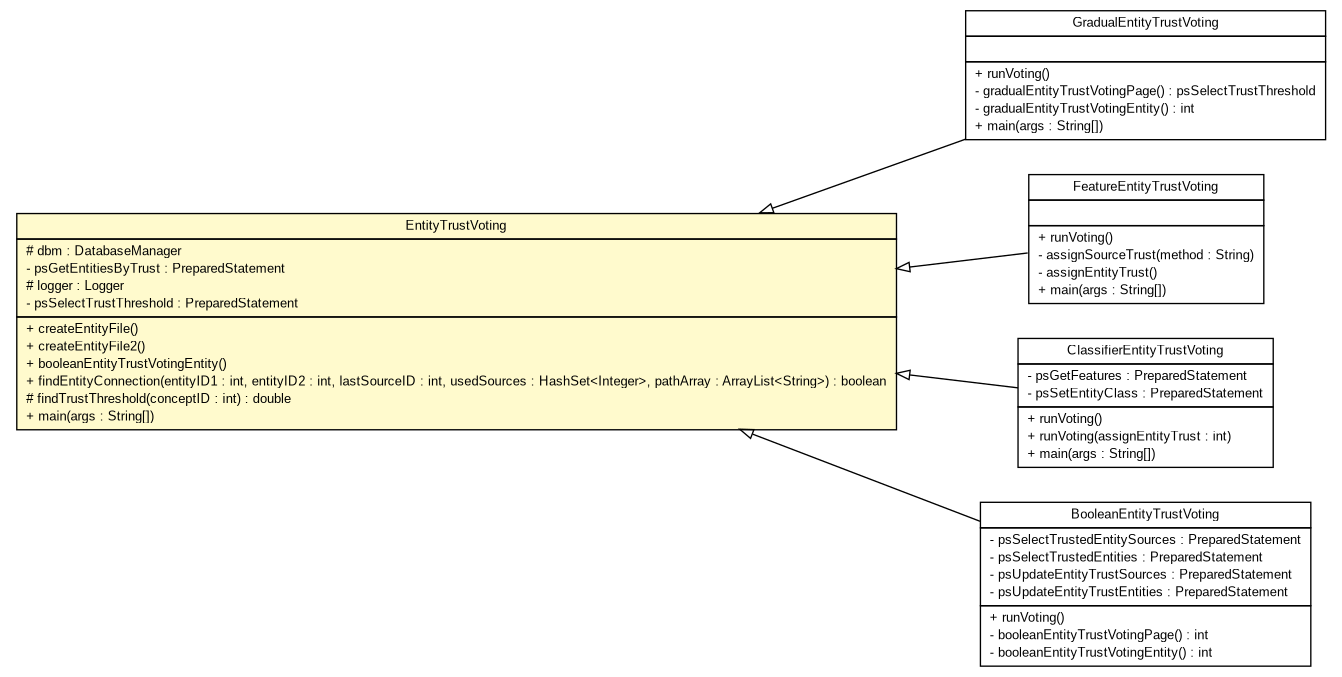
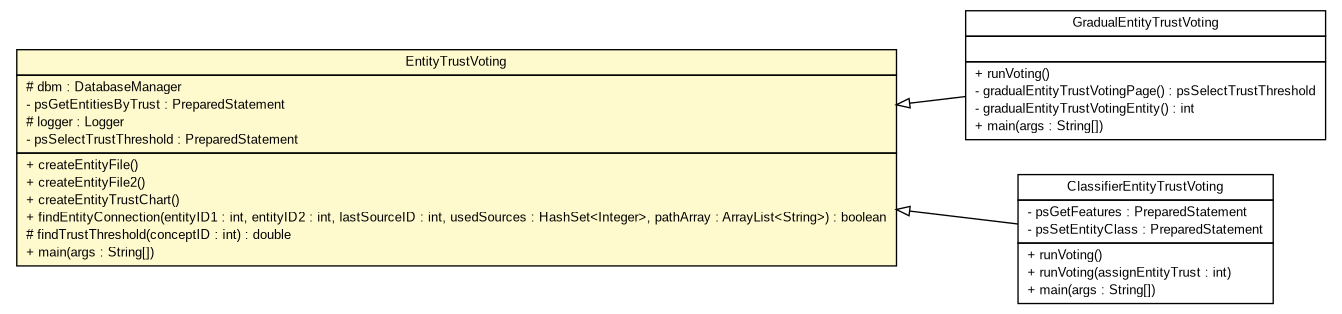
  digraph {
    nodesep=0.25
    rankdir=LR
    ranksep=0.5
    node [fontcolor=black fontname=arial fontsize=10.0 shape=plaintext]
    edge [arrowtail=empty dir=back fontname=arial fontsize=10 headport=p labelfontname=arial labelfontsize=10 tailport=p]
    n1 [label=<<table title="tud.iir.classification.entity.GradualEntityTrustVoting" border="0" cellborder="1" cellspacing="0" cellpadding="2" port="p" href="./GradualEntityTrustVoting.html"> 		<tr><td><table border="0" cellspacing="0" cellpadding="1"> <tr><td align="center" balign="center"> GradualEntityTrustVoting </td></tr> 		</table></td></tr> 		<tr><td><table border="0" cellspacing="0" cellpadding="1"> <tr><td align="left" balign="left">  </td></tr> 		</table></td></tr> 		<tr><td><table border="0" cellspacing="0" cellpadding="1"> <tr><td align="left" balign="left"> + runVoting() </td></tr> <tr><td align="left" balign="left"> - gradualEntityTrustVotingPage() : psSelectTrustThreshold </td></tr> <tr><td align="left" balign="left"> - gradualEntityTrustVotingEntity() : int </td></tr> <tr><td align="left" balign="left"> + main(args : String[]) </td></tr> 		</table></td></tr> 		</table>>]
-   n2 [label=<<table title="tud.iir.classification.entity.FeatureEntityTrustVoting" border="0" cellborder="1" cellspacing="0" cellpadding="2" port="p" href="./FeatureEntityTrustVoting.html"> 		<tr><td><table border="0" cellspacing="0" cellpadding="1"> <tr><td align="center" balign="center"> FeatureEntityTrustVoting </td></tr> 		</table></td></tr> 		<tr><td><table border="0" cellspacing="0" cellpadding="1"> <tr><td align="left" balign="left">  </td></tr> 		</table></td></tr> 		<tr><td><table border="0" cellspacing="0" cellpadding="1"> <tr><td align="left" balign="left"> + runVoting() </td></tr> <tr><td align="left" balign="left"> - assignSourceTrust(method : String) </td></tr> <tr><td align="left" balign="left"> - assignEntityTrust() </td></tr> <tr><td align="left" balign="left"> + main(args : String[]) </td></tr> 		</table></td></tr> 		</table>>]
-   n3 [label=<<table title="tud.iir.classification.entity.EntityTrustVoting" border="0" cellborder="1" cellspacing="0" cellpadding="2" port="p" bgcolor="lemonChiffon" href="./EntityTrustVoting.html"> 		<tr><td><table border="0" cellspacing="0" cellpadding="1"> <tr><td align="center" balign="center"> EntityTrustVoting </td></tr> 		</table></td></tr> 		<tr><td><table border="0" cellspacing="0" cellpadding="1"> <tr><td align="left" balign="left"> # dbm : DatabaseManager </td></tr> <tr><td align="left" balign="left"> - psGetEntitiesByTrust : PreparedStatement </td></tr> <tr><td align="left" balign="left"> # logger : Logger </td></tr> <tr><td align="left" balign="left"> - psSelectTrustThreshold : PreparedStatement </td></tr> 		</table></td></tr> 		<tr><td><table border="0" cellspacing="0" cellpadding="1"> <tr><td align="left" balign="left"> + createEntityFile() </td></tr> <tr><td align="left" balign="left"> + createEntityFile2() </td></tr> <tr><td align="left" balign="left"> + booleanEntityTrustVotingEntity() </td></tr> <tr><td align="left" balign="left"> + findEntityConnection(entityID1 : int, entityID2 : int, lastSourceID : int, usedSources : HashSet&lt;Integer&gt;, pathArray : ArrayList&lt;String&gt;) : boolean </td></tr> <tr><td align="left" balign="left"> # findTrustThreshold(conceptID : int) : double </td></tr> <tr><td align="left" balign="left"> + main(args : String[]) </td></tr> 		</table></td></tr> 		</table>>]
+   n3 [label=<<table title="tud.iir.classification.entity.EntityTrustVoting" border="0" cellborder="1" cellspacing="0" cellpadding="2" port="p" bgcolor="lemonChiffon" href="./EntityTrustVoting.html"> 		<tr><td><table border="0" cellspacing="0" cellpadding="1"> <tr><td align="center" balign="center"> EntityTrustVoting </td></tr> 		</table></td></tr> 		<tr><td><table border="0" cellspacing="0" cellpadding="1"> <tr><td align="left" balign="left"> # dbm : DatabaseManager </td></tr> <tr><td align="left" balign="left"> - psGetEntitiesByTrust : PreparedStatement </td></tr> <tr><td align="left" balign="left"> # logger : Logger </td></tr> <tr><td align="left" balign="left"> - psSelectTrustThreshold : PreparedStatement </td></tr> 		</table></td></tr> 		<tr><td><table border="0" cellspacing="0" cellpadding="1"> <tr><td align="left" balign="left"> + createEntityFile() </td></tr> <tr><td align="left" balign="left"> + createEntityFile2() </td></tr> <tr><td align="left" balign="left"> + createEntityTrustChart() </td></tr> <tr><td align="left" balign="left"> + findEntityConnection(entityID1 : int, entityID2 : int, lastSourceID : int, usedSources : HashSet&lt;Integer&gt;, pathArray : ArrayList&lt;String&gt;) : boolean </td></tr> <tr><td align="left" balign="left"> # findTrustThreshold(conceptID : int) : double </td></tr> <tr><td align="left" balign="left"> + main(args : String[]) </td></tr> 		</table></td></tr> 		</table>>]
    n4 [label=<<table title="tud.iir.classification.entity.ClassifierEntityTrustVoting" border="0" cellborder="1" cellspacing="0" cellpadding="2" port="p" href="./ClassifierEntityTrustVoting.html"> 		<tr><td><table border="0" cellspacing="0" cellpadding="1"> <tr><td align="center" balign="center"> ClassifierEntityTrustVoting </td></tr> 		</table></td></tr> 		<tr><td><table border="0" cellspacing="0" cellpadding="1"> <tr><td align="left" balign="left"> - psGetFeatures : PreparedStatement </td></tr> <tr><td align="left" balign="left"> - psSetEntityClass : PreparedStatement </td></tr> 		</table></td></tr> 		<tr><td><table border="0" cellspacing="0" cellpadding="1"> <tr><td align="left" balign="left"> + runVoting() </td></tr> <tr><td align="left" balign="left"> + runVoting(assignEntityTrust : int) </td></tr> <tr><td align="left" balign="left"> + main(args : String[]) </td></tr> 		</table></td></tr> 		</table>>]
-   n5 [label=<<table title="tud.iir.classification.entity.BooleanEntityTrustVoting" border="0" cellborder="1" cellspacing="0" cellpadding="2" port="p" href="./BooleanEntityTrustVoting.html"> 		<tr><td><table border="0" cellspacing="0" cellpadding="1"> <tr><td align="center" balign="center"> BooleanEntityTrustVoting </td></tr> 		</table></td></tr> 		<tr><td><table border="0" cellspacing="0" cellpadding="1"> <tr><td align="left" balign="left"> - psSelectTrustedEntitySources : PreparedStatement </td></tr> <tr><td align="left" balign="left"> - psSelectTrustedEntities : PreparedStatement </td></tr> <tr><td align="left" balign="left"> - psUpdateEntityTrustSources : PreparedStatement </td></tr> <tr><td align="left" balign="left"> - psUpdateEntityTrustEntities : PreparedStatement </td></tr> 		</table></td></tr> 		<tr><td><table border="0" cellspacing="0" cellpadding="1"> <tr><td align="left" balign="left"> + runVoting() </td></tr> <tr><td align="left" balign="left"> - booleanEntityTrustVotingPage() : int </td></tr> <tr><td align="left" balign="left"> - booleanEntityTrustVotingEntity() : int </td></tr> 		</table></td></tr> 		</table>>]
    n3 -> n1
-   n3 -> n2
    n3 -> n4
-   n3 -> n5
  }
